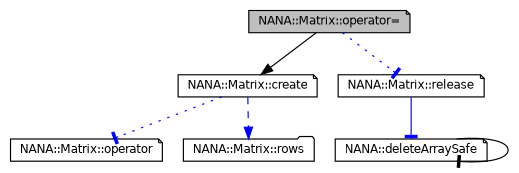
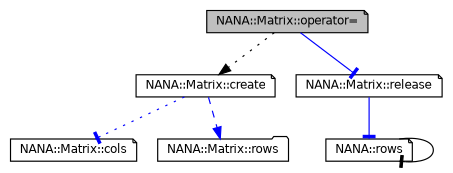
  digraph {
    rankdir=TB
    node [color=black fillcolor=white fontname=Helvetica fontsize=10 shape=note style=filled]
    edge [arrowhead=tee color=blue fontname=Helvetica fontsize=10 labelfontname=Helvetica labelfontsize=10 style=dotted]
    n1 [fillcolor=grey75 fontcolor=black height=0.2 label="NANA::Matrix::operator=" width=0.4]
    n2 [height=0.2 label="NANA::Matrix::create" width=0.4]
    n3 [height=0.2 label="NANA::Matrix::release" width=0.4]
-   n4 [height=0.2 label="NANA::Matrix::operator" width=0.4]
+   n4 [height=0.2 label="NANA::Matrix::cols" width=0.4]
    n5 [height=0.2 label="NANA::Matrix::rows" shape=folder width=0.4]
-   n6 [height=0.2 label="NANA::deleteArraySafe" width=0.4]
-   n1 -> n2 [arrowhead=normal color=black style=solid]
-   n1 -> n3
+   n6 [height=0.2 label="NANA::rows" width=0.4]
+   n1 -> n2 [arrowhead=normal color=black]
+   n1 -> n3 [style=solid]
    n2 -> n4
    n2 -> n5 [arrowhead=normal style=dashed]
    n3 -> n6 [style=solid]
    n6 -> n6 [color=black style=solid]
  }
